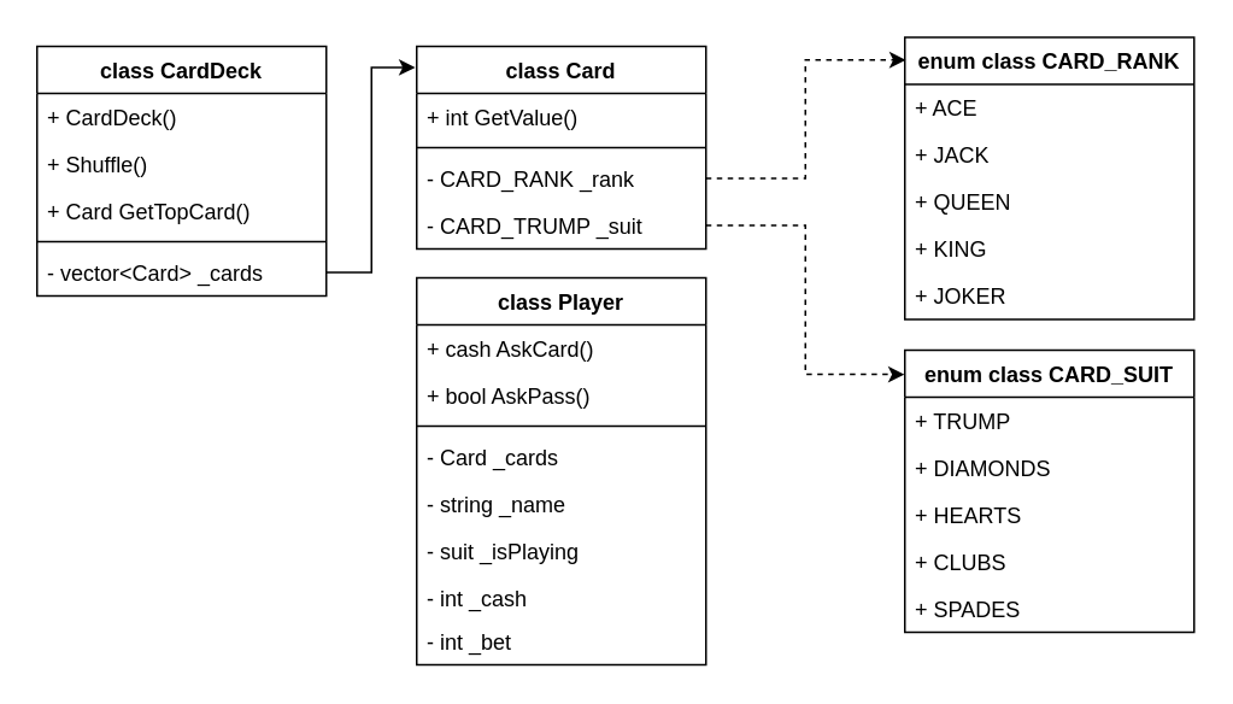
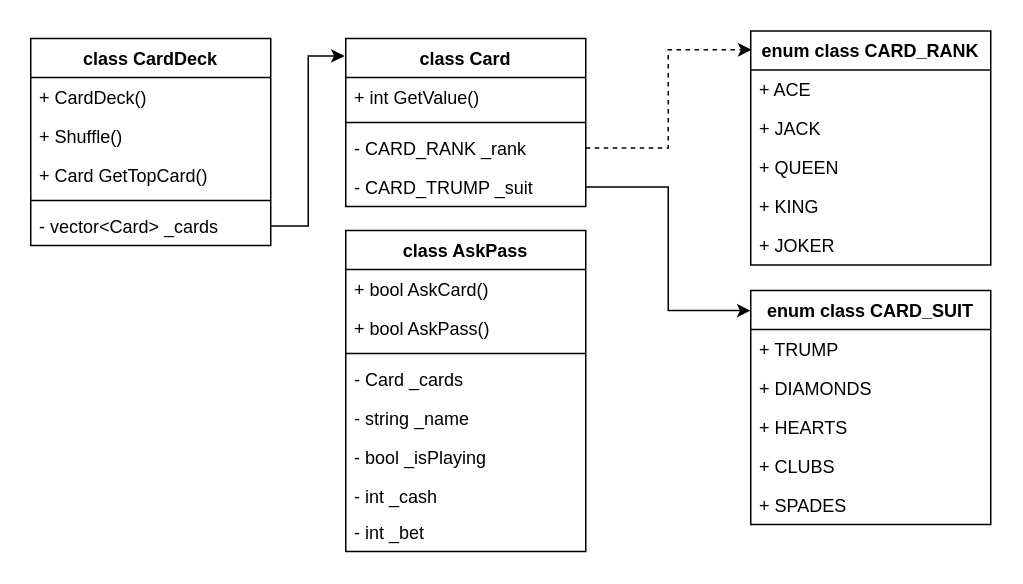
  <mxCell id="0" />
  <mxCell id="1" parent="0" />
  <mxCell id="2" value="class Card" style="swimlane;fontStyle=1;align=center;verticalAlign=top;childLayout=stackLayout;horizontal=1;startSize=26;horizontalStack=0;resizeParent=1;resizeParentMax=0;resizeLast=0;collapsible=1;marginBottom=0;" vertex="1" parent="1"><mxGeometry x="230" y="25" width="160" height="112" as="geometry" /></mxCell>
  <mxCell id="3" value="+ int GetValue()" style="text;strokeColor=none;fillColor=none;align=left;verticalAlign=top;spacingLeft=4;spacingRight=4;overflow=hidden;rotatable=0;points=[[0,0.5],[1,0.5]];portConstraint=eastwest;" vertex="1" parent="2"><mxGeometry y="26" width="160" height="26" as="geometry" /></mxCell>
  <mxCell id="4" value="" style="line;strokeWidth=1;fillColor=none;align=left;verticalAlign=middle;spacingTop=-1;spacingLeft=3;spacingRight=3;rotatable=0;labelPosition=right;points=[];portConstraint=eastwest;" vertex="1" parent="2"><mxGeometry y="52" width="160" height="8" as="geometry" /></mxCell>
  <mxCell id="5" value="- CARD_RANK _rank&#10;" style="text;strokeColor=none;fillColor=none;align=left;verticalAlign=top;spacingLeft=4;spacingRight=4;overflow=hidden;rotatable=0;points=[[0,0.5],[1,0.5]];portConstraint=eastwest;" vertex="1" parent="2"><mxGeometry y="60" width="160" height="26" as="geometry" /></mxCell>
  <mxCell id="6" value="- CARD_TRUMP _suit&#10;" style="text;strokeColor=none;fillColor=none;align=left;verticalAlign=top;spacingLeft=4;spacingRight=4;overflow=hidden;rotatable=0;points=[[0,0.5],[1,0.5]];portConstraint=eastwest;" vertex="1" parent="2"><mxGeometry y="86" width="160" height="26" as="geometry" /></mxCell>
  <mxCell id="7" value="enum class CARD_RANK" style="swimlane;fontStyle=1;align=center;verticalAlign=top;childLayout=stackLayout;horizontal=1;startSize=26;horizontalStack=0;resizeParent=1;resizeParentMax=0;resizeLast=0;collapsible=1;marginBottom=0;" vertex="1" parent="1"><mxGeometry x="500" y="20" width="160" height="156" as="geometry" /></mxCell>
  <mxCell id="8" value="+ ACE " style="text;strokeColor=none;fillColor=none;align=left;verticalAlign=top;spacingLeft=4;spacingRight=4;overflow=hidden;rotatable=0;points=[[0,0.5],[1,0.5]];portConstraint=eastwest;" vertex="1" parent="7"><mxGeometry y="26" width="160" height="26" as="geometry" /></mxCell>
  <mxCell id="9" value="+ JACK" style="text;strokeColor=none;fillColor=none;align=left;verticalAlign=top;spacingLeft=4;spacingRight=4;overflow=hidden;rotatable=0;points=[[0,0.5],[1,0.5]];portConstraint=eastwest;" vertex="1" parent="7"><mxGeometry y="52" width="160" height="26" as="geometry" /></mxCell>
  <mxCell id="10" value="+ QUEEN" style="text;strokeColor=none;fillColor=none;align=left;verticalAlign=top;spacingLeft=4;spacingRight=4;overflow=hidden;rotatable=0;points=[[0,0.5],[1,0.5]];portConstraint=eastwest;" vertex="1" parent="7"><mxGeometry y="78" width="160" height="26" as="geometry" /></mxCell>
  <mxCell id="11" value="+ KING" style="text;strokeColor=none;fillColor=none;align=left;verticalAlign=top;spacingLeft=4;spacingRight=4;overflow=hidden;rotatable=0;points=[[0,0.5],[1,0.5]];portConstraint=eastwest;" vertex="1" parent="7"><mxGeometry y="104" width="160" height="26" as="geometry" /></mxCell>
  <mxCell id="12" value="+ JOKER" style="text;strokeColor=none;fillColor=none;align=left;verticalAlign=top;spacingLeft=4;spacingRight=4;overflow=hidden;rotatable=0;points=[[0,0.5],[1,0.5]];portConstraint=eastwest;" vertex="1" parent="7"><mxGeometry y="130" width="160" height="26" as="geometry" /></mxCell>
  <mxCell id="13" value="enum class CARD_SUIT" style="swimlane;fontStyle=1;align=center;verticalAlign=top;childLayout=stackLayout;horizontal=1;startSize=26;horizontalStack=0;resizeParent=1;resizeParentMax=0;resizeLast=0;collapsible=1;marginBottom=0;" vertex="1" parent="1"><mxGeometry x="500" y="193" width="160" height="156" as="geometry" /></mxCell>
  <mxCell id="14" value="+ TRUMP" style="text;strokeColor=none;fillColor=none;align=left;verticalAlign=top;spacingLeft=4;spacingRight=4;overflow=hidden;rotatable=0;points=[[0,0.5],[1,0.5]];portConstraint=eastwest;" vertex="1" parent="13"><mxGeometry y="26" width="160" height="26" as="geometry" /></mxCell>
  <mxCell id="15" value="+ DIAMONDS" style="text;strokeColor=none;fillColor=none;align=left;verticalAlign=top;spacingLeft=4;spacingRight=4;overflow=hidden;rotatable=0;points=[[0,0.5],[1,0.5]];portConstraint=eastwest;" vertex="1" parent="13"><mxGeometry y="52" width="160" height="26" as="geometry" /></mxCell>
  <mxCell id="16" value="+ HEARTS" style="text;strokeColor=none;fillColor=none;align=left;verticalAlign=top;spacingLeft=4;spacingRight=4;overflow=hidden;rotatable=0;points=[[0,0.5],[1,0.5]];portConstraint=eastwest;" vertex="1" parent="13"><mxGeometry y="78" width="160" height="26" as="geometry" /></mxCell>
  <mxCell id="17" value="+ CLUBS" style="text;strokeColor=none;fillColor=none;align=left;verticalAlign=top;spacingLeft=4;spacingRight=4;overflow=hidden;rotatable=0;points=[[0,0.5],[1,0.5]];portConstraint=eastwest;" vertex="1" parent="13"><mxGeometry y="104" width="160" height="26" as="geometry" /></mxCell>
  <mxCell id="18" value="+ SPADES" style="text;strokeColor=none;fillColor=none;align=left;verticalAlign=top;spacingLeft=4;spacingRight=4;overflow=hidden;rotatable=0;points=[[0,0.5],[1,0.5]];portConstraint=eastwest;" vertex="1" parent="13"><mxGeometry y="130" width="160" height="26" as="geometry" /></mxCell>
  <mxCell id="19" style="edgeStyle=orthogonalEdgeStyle;rounded=0;orthogonalLoop=1;jettySize=auto;html=1;entryX=0.003;entryY=0.08;entryDx=0;entryDy=0;entryPerimeter=0;dashed=1;" edge="1" parent="1" source="5" target="7"><mxGeometry relative="1" as="geometry" /></mxCell>
  <mxCell id="20" value="class CardDeck" style="swimlane;fontStyle=1;align=center;verticalAlign=top;childLayout=stackLayout;horizontal=1;startSize=26;horizontalStack=0;resizeParent=1;resizeParentMax=0;resizeLast=0;collapsible=1;marginBottom=0;" vertex="1" parent="1"><mxGeometry x="20" y="25" width="160" height="138" as="geometry" /></mxCell>
  <mxCell id="21" value="+ CardDeck()" style="text;strokeColor=none;fillColor=none;align=left;verticalAlign=top;spacingLeft=4;spacingRight=4;overflow=hidden;rotatable=0;points=[[0,0.5],[1,0.5]];portConstraint=eastwest;" vertex="1" parent="20"><mxGeometry y="26" width="160" height="26" as="geometry" /></mxCell>
  <mxCell id="22" value="+ Shuffle()" style="text;strokeColor=none;fillColor=none;align=left;verticalAlign=top;spacingLeft=4;spacingRight=4;overflow=hidden;rotatable=0;points=[[0,0.5],[1,0.5]];portConstraint=eastwest;" vertex="1" parent="20"><mxGeometry y="52" width="160" height="26" as="geometry" /></mxCell>
  <mxCell id="23" value="+ Card GetTopCard()" style="text;strokeColor=none;fillColor=none;align=left;verticalAlign=top;spacingLeft=4;spacingRight=4;overflow=hidden;rotatable=0;points=[[0,0.5],[1,0.5]];portConstraint=eastwest;" vertex="1" parent="20"><mxGeometry y="78" width="160" height="26" as="geometry" /></mxCell>
  <mxCell id="24" value="" style="line;strokeWidth=1;fillColor=none;align=left;verticalAlign=middle;spacingTop=-1;spacingLeft=3;spacingRight=3;rotatable=0;labelPosition=right;points=[];portConstraint=eastwest;" vertex="1" parent="20"><mxGeometry y="104" width="160" height="8" as="geometry" /></mxCell>
  <mxCell id="25" value="- vector&lt;Card&gt; _cards" style="text;strokeColor=none;fillColor=none;align=left;verticalAlign=top;spacingLeft=4;spacingRight=4;overflow=hidden;rotatable=0;points=[[0,0.5],[1,0.5]];portConstraint=eastwest;" vertex="1" parent="20"><mxGeometry y="112" width="160" height="26" as="geometry" /></mxCell>
- <mxCell id="26" style="edgeStyle=orthogonalEdgeStyle;rounded=0;orthogonalLoop=1;jettySize=auto;html=1;entryX=-0.001;entryY=0.086;entryDx=0;entryDy=0;entryPerimeter=0;dashed=1;" edge="1" parent="1" source="6" target="13"><mxGeometry relative="1" as="geometry" /></mxCell>
+ <mxCell id="26" style="edgeStyle=orthogonalEdgeStyle;rounded=0;orthogonalLoop=1;jettySize=auto;html=1;entryX=-0.001;entryY=0.086;entryDx=0;entryDy=0;entryPerimeter=0;" edge="1" parent="1" source="6" target="13"><mxGeometry relative="1" as="geometry" /></mxCell>
  <mxCell id="27" style="edgeStyle=orthogonalEdgeStyle;rounded=0;orthogonalLoop=1;jettySize=auto;html=1;entryX=-0.005;entryY=0.104;entryDx=0;entryDy=0;entryPerimeter=0;" edge="1" parent="1" source="25" target="2"><mxGeometry relative="1" as="geometry" /></mxCell>
- <mxCell id="28" value="class Player" style="swimlane;fontStyle=1;align=center;verticalAlign=top;childLayout=stackLayout;horizontal=1;startSize=26;horizontalStack=0;resizeParent=1;resizeParentMax=0;resizeLast=0;collapsible=1;marginBottom=0;" vertex="1" parent="1"><mxGeometry x="230" y="153" width="160" height="214" as="geometry" /></mxCell>
- <mxCell id="29" value="+ cash AskCard()" style="text;strokeColor=none;fillColor=none;align=left;verticalAlign=top;spacingLeft=4;spacingRight=4;overflow=hidden;rotatable=0;points=[[0,0.5],[1,0.5]];portConstraint=eastwest;" vertex="1" parent="28"><mxGeometry y="26" width="160" height="26" as="geometry" /></mxCell>
+ <mxCell id="28" value="class AskPass" style="swimlane;fontStyle=1;align=center;verticalAlign=top;childLayout=stackLayout;horizontal=1;startSize=26;horizontalStack=0;resizeParent=1;resizeParentMax=0;resizeLast=0;collapsible=1;marginBottom=0;" vertex="1" parent="1"><mxGeometry x="230" y="153" width="160" height="214" as="geometry" /></mxCell>
+ <mxCell id="29" value="+ bool AskCard()" style="text;strokeColor=none;fillColor=none;align=left;verticalAlign=top;spacingLeft=4;spacingRight=4;overflow=hidden;rotatable=0;points=[[0,0.5],[1,0.5]];portConstraint=eastwest;" vertex="1" parent="28"><mxGeometry y="26" width="160" height="26" as="geometry" /></mxCell>
  <mxCell id="30" value="+ bool AskPass()" style="text;strokeColor=none;fillColor=none;align=left;verticalAlign=top;spacingLeft=4;spacingRight=4;overflow=hidden;rotatable=0;points=[[0,0.5],[1,0.5]];portConstraint=eastwest;" vertex="1" parent="28"><mxGeometry y="52" width="160" height="26" as="geometry" /></mxCell>
  <mxCell id="31" value="" style="line;strokeWidth=1;fillColor=none;align=left;verticalAlign=middle;spacingTop=-1;spacingLeft=3;spacingRight=3;rotatable=0;labelPosition=right;points=[];portConstraint=eastwest;" vertex="1" parent="28"><mxGeometry y="78" width="160" height="8" as="geometry" /></mxCell>
  <mxCell id="32" value="- Card _cards" style="text;strokeColor=none;fillColor=none;align=left;verticalAlign=top;spacingLeft=4;spacingRight=4;overflow=hidden;rotatable=0;points=[[0,0.5],[1,0.5]];portConstraint=eastwest;" vertex="1" parent="28"><mxGeometry y="86" width="160" height="26" as="geometry" /></mxCell>
  <mxCell id="33" value="- string _name" style="text;strokeColor=none;fillColor=none;align=left;verticalAlign=top;spacingLeft=4;spacingRight=4;overflow=hidden;rotatable=0;points=[[0,0.5],[1,0.5]];portConstraint=eastwest;" vertex="1" parent="28"><mxGeometry y="112" width="160" height="26" as="geometry" /></mxCell>
- <mxCell id="34" value="- suit _isPlaying" style="text;strokeColor=none;fillColor=none;align=left;verticalAlign=top;spacingLeft=4;spacingRight=4;overflow=hidden;rotatable=0;points=[[0,0.5],[1,0.5]];portConstraint=eastwest;" vertex="1" parent="28"><mxGeometry y="138" width="160" height="26" as="geometry" /></mxCell>
+ <mxCell id="34" value="- bool _isPlaying" style="text;strokeColor=none;fillColor=none;align=left;verticalAlign=top;spacingLeft=4;spacingRight=4;overflow=hidden;rotatable=0;points=[[0,0.5],[1,0.5]];portConstraint=eastwest;" vertex="1" parent="28"><mxGeometry y="138" width="160" height="26" as="geometry" /></mxCell>
  <mxCell id="35" value="- int _cash" style="text;strokeColor=none;fillColor=none;align=left;verticalAlign=top;spacingLeft=4;spacingRight=4;overflow=hidden;rotatable=0;points=[[0,0.5],[1,0.5]];portConstraint=eastwest;" vertex="1" parent="28"><mxGeometry y="164" width="160" height="24" as="geometry" /></mxCell>
  <mxCell id="36" value="- int _bet" style="text;strokeColor=none;fillColor=none;align=left;verticalAlign=top;spacingLeft=4;spacingRight=4;overflow=hidden;rotatable=0;points=[[0,0.5],[1,0.5]];portConstraint=eastwest;" vertex="1" parent="28"><mxGeometry y="188" width="160" height="26" as="geometry" /></mxCell>
